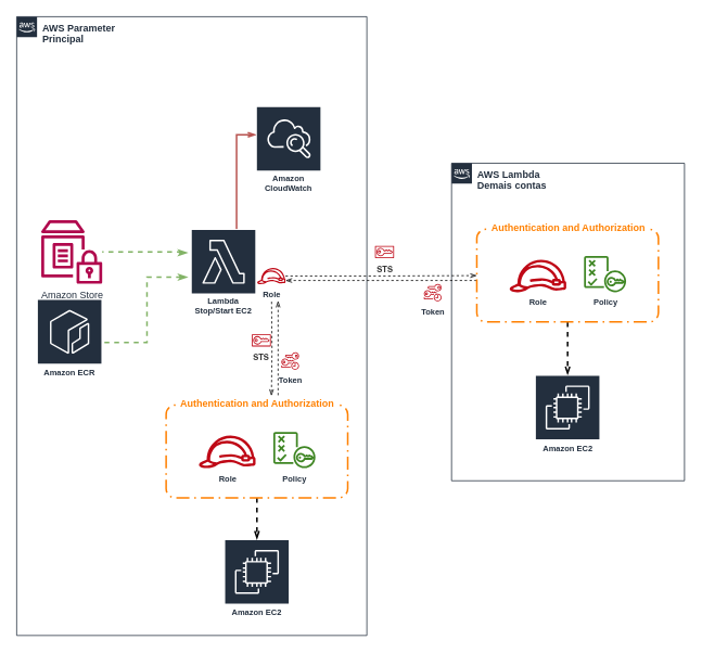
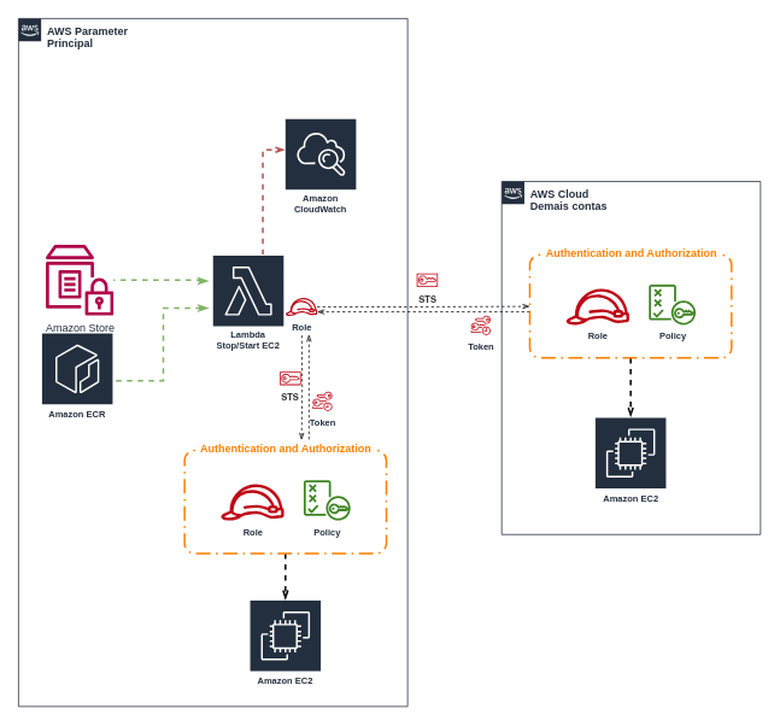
  <mxCell id="0" />
  <mxCell id="1" parent="0" />
- <mxCell id="2" value="AWS Lambda&lt;br&gt;Demais contas" style="points=[[0,0],[0.25,0],[0.5,0],[0.75,0],[1,0],[1,0.25],[1,0.5],[1,0.75],[1,1],[0.75,1],[0.5,1],[0.25,1],[0,1],[0,0.75],[0,0.5],[0,0.25]];outlineConnect=0;gradientColor=none;html=1;whiteSpace=wrap;fontSize=12;fontStyle=1;container=0;pointerEvents=0;collapsible=0;recursiveResize=0;shape=mxgraph.aws4.group;grIcon=mxgraph.aws4.group_aws_cloud_alt;strokeColor=#232F3E;fillColor=none;verticalAlign=top;align=left;spacingLeft=30;fontColor=#232F3E;dashed=0;" parent="1" vertex="1"><mxGeometry x="554" y="200" width="286" height="390" as="geometry" /></mxCell>
+ <mxCell id="2" value="AWS Cloud&lt;br&gt;Demais contas" style="points=[[0,0],[0.25,0],[0.5,0],[0.75,0],[1,0],[1,0.25],[1,0.5],[1,0.75],[1,1],[0.75,1],[0.5,1],[0.25,1],[0,1],[0,0.75],[0,0.5],[0,0.25]];outlineConnect=0;gradientColor=none;html=1;whiteSpace=wrap;fontSize=12;fontStyle=1;container=0;pointerEvents=0;collapsible=0;recursiveResize=0;shape=mxgraph.aws4.group;grIcon=mxgraph.aws4.group_aws_cloud_alt;strokeColor=#232F3E;fillColor=none;verticalAlign=top;align=left;spacingLeft=30;fontColor=#232F3E;dashed=0;" parent="1" vertex="1"><mxGeometry x="554" y="200" width="286" height="390" as="geometry" /></mxCell>
  <mxCell id="3" value="AWS Parameter&lt;br&gt;Principal" style="points=[[0,0],[0.25,0],[0.5,0],[0.75,0],[1,0],[1,0.25],[1,0.5],[1,0.75],[1,1],[0.75,1],[0.5,1],[0.25,1],[0,1],[0,0.75],[0,0.5],[0,0.25]];outlineConnect=0;gradientColor=none;html=1;whiteSpace=wrap;fontSize=12;fontStyle=1;container=0;pointerEvents=0;collapsible=0;recursiveResize=0;shape=mxgraph.aws4.group;grIcon=mxgraph.aws4.group_aws_cloud_alt;strokeColor=#232F3E;fillColor=none;verticalAlign=top;align=left;spacingLeft=30;fontColor=#232F3E;dashed=0;" parent="1" vertex="1"><mxGeometry x="20" y="20" width="430" height="760" as="geometry" /></mxCell>
  <mxCell id="4" value="&lt;span style=&quot;color: rgb(51, 51, 51); font-family: AmazonEmber, &amp;quot;Helvetica Neue&amp;quot;, Helvetica, Arial, sans-serif; font-size: 10px; text-align: left;&quot;&gt;STS&lt;br style=&quot;font-size: 10px;&quot;&gt;&lt;/span&gt;" style="sketch=0;outlineConnect=0;fontColor=#232F3E;gradientColor=none;fillColor=#BF0816;strokeColor=none;dashed=0;verticalLabelPosition=bottom;verticalAlign=top;align=center;html=1;fontSize=10;fontStyle=1;aspect=fixed;pointerEvents=1;shape=mxgraph.aws4.sts;" parent="1" vertex="1"><mxGeometry x="460" y="301.5" width="23.4" height="15" as="geometry" /></mxCell>
  <mxCell id="5" value="Token" style="sketch=0;outlineConnect=0;fontColor=#232F3E;gradientColor=none;fillColor=#BF0816;strokeColor=none;dashed=0;verticalLabelPosition=bottom;verticalAlign=top;align=center;html=1;fontSize=10;fontStyle=1;aspect=fixed;pointerEvents=1;shape=mxgraph.aws4.temporary_security_credential;" parent="1" vertex="1"><mxGeometry x="520" y="348" width="21.72" height="22" as="geometry" /></mxCell>
  <mxCell id="6" style="edgeStyle=orthogonalEdgeStyle;rounded=0;orthogonalLoop=1;jettySize=auto;html=1;dashed=1;fontColor=#FF8000;endArrow=openThin;endFill=0;strokeWidth=1;" parent="1" target="10" edge="1"><mxGeometry relative="1" as="geometry"><mxPoint x="681" y="344" as="sourcePoint" /><mxPoint x="361" y="393.04" as="targetPoint" /><Array as="points"><mxPoint x="690" y="344" /><mxPoint x="690" y="344" /></Array></mxGeometry></mxCell>
  <mxCell id="7" style="edgeStyle=orthogonalEdgeStyle;rounded=0;orthogonalLoop=1;jettySize=auto;html=1;strokeWidth=2;endArrow=openThin;fontColor=#FF8000;dashed=1;endFill=0;" parent="1" source="8" target="19" edge="1"><mxGeometry relative="1" as="geometry" /></mxCell>
  <mxCell id="8" value="" style="points=[[0.25,0,0],[0.5,0,0],[0.75,0,0],[1,0.25,0],[1,0.5,0],[1,0.75,0],[0.75,1,0],[0.5,1,0],[0.25,1,0],[0,0.75,0],[0,0.5,0],[0,0.25,0]];rounded=1;arcSize=10;dashed=1;dashPattern=8 3 1 3;strokeWidth=2;labelPosition=center;verticalLabelPosition=top;align=center;verticalAlign=bottom;strokeColor=#FF8000;fontColor=#FF8000;" parent="1" vertex="1"><mxGeometry x="585" y="281" width="223" height="114" as="geometry" /></mxCell>
  <mxCell id="9" style="edgeStyle=orthogonalEdgeStyle;rounded=0;orthogonalLoop=1;jettySize=auto;html=1;entryX=0.589;entryY=-0.014;entryDx=0;entryDy=0;entryPerimeter=0;endArrow=openThin;fontColor=#FF8000;dashed=1;endFill=0;strokeWidth=1;" parent="1" target="25" edge="1"><mxGeometry relative="1" as="geometry"><mxPoint x="333" y="370" as="sourcePoint" /></mxGeometry></mxCell>
  <mxCell id="10" value="Role" style="sketch=0;outlineConnect=0;fontColor=#232F3E;gradientColor=none;fillColor=#BF0816;strokeColor=none;dashed=0;verticalLabelPosition=bottom;verticalAlign=top;align=center;html=1;fontSize=10;fontStyle=1;aspect=fixed;pointerEvents=1;shape=mxgraph.aws4.role;" parent="1" vertex="1"><mxGeometry x="315" y="328.5" width="35.45" height="20" as="geometry" /></mxCell>
  <mxCell id="11" value="Policy" style="sketch=0;outlineConnect=0;fontColor=#232F3E;gradientColor=none;fillColor=#3F8624;strokeColor=none;dashed=0;verticalLabelPosition=bottom;verticalAlign=top;align=center;html=1;fontSize=10;fontStyle=1;aspect=fixed;pointerEvents=1;shape=mxgraph.aws4.policy;" parent="1" vertex="1"><mxGeometry x="716.6" y="314" width="51.81" height="44.5" as="geometry" /></mxCell>
  <mxCell id="12" value="Authentication and Authorization" style="text;html=1;align=center;verticalAlign=middle;resizable=0;points=[];autosize=1;strokeColor=none;fillColor=default;fontColor=#FF8000;fontStyle=1" parent="1" vertex="1"><mxGeometry x="596.5" y="270" width="200" height="20" as="geometry" /></mxCell>
  <mxCell id="13" value="Amazon EC2" style="sketch=0;outlineConnect=0;fontColor=#232F3E;gradientColor=none;strokeColor=#ffffff;fillColor=#232F3E;dashed=0;verticalLabelPosition=middle;verticalAlign=bottom;align=center;html=1;whiteSpace=wrap;fontSize=10;fontStyle=1;spacing=3;shape=mxgraph.aws4.productIcon;prIcon=mxgraph.aws4.ec2;" parent="1" vertex="1"><mxGeometry x="275" y="662" width="80" height="100" as="geometry" /></mxCell>
  <mxCell id="14" style="edgeStyle=orthogonalEdgeStyle;rounded=0;orthogonalLoop=1;jettySize=auto;html=1;endArrow=none;fontColor=#FF8000;strokeWidth=2;dashed=1;endFill=0;startArrow=classicThin;startFill=1;fillColor=#d5e8d4;strokeColor=#82b366;" edge="1" parent="1" target="29"><mxGeometry relative="1" as="geometry"><mxPoint x="230" y="310" as="sourcePoint" /><Array as="points"><mxPoint x="220" y="310" /><mxPoint x="220" y="309" /></Array></mxGeometry></mxCell>
  <mxCell id="15" style="edgeStyle=orthogonalEdgeStyle;rounded=0;orthogonalLoop=1;jettySize=auto;html=1;endArrow=none;endFill=0;fontColor=#FF8000;strokeWidth=2;dashed=1;startArrow=classicThin;startFill=1;fillColor=#d5e8d4;strokeColor=#82b366;" edge="1" parent="1" target="30"><mxGeometry relative="1" as="geometry"><mxPoint x="230" y="340" as="sourcePoint" /><Array as="points"><mxPoint x="180" y="340" /><mxPoint x="180" y="420" /></Array></mxGeometry></mxCell>
- <mxCell id="16" style="edgeStyle=orthogonalEdgeStyle;rounded=0;orthogonalLoop=1;jettySize=auto;html=1;startArrow=none;startFill=0;endArrow=openThin;endFill=0;strokeColor=#b85450;fontColor=#FF8000;strokeWidth=2;dashed=0;fillColor=#f8cecc;" edge="1" parent="1" source="17" target="31"><mxGeometry relative="1" as="geometry"><Array as="points"><mxPoint x="290" y="165" /></Array></mxGeometry></mxCell>
+ <mxCell id="16" style="edgeStyle=orthogonalEdgeStyle;rounded=0;orthogonalLoop=1;jettySize=auto;html=1;startArrow=none;startFill=0;endArrow=openThin;endFill=0;strokeColor=#b85450;fontColor=#FF8000;strokeWidth=2;dashed=1;fillColor=#f8cecc;" edge="1" parent="1" source="17" target="31"><mxGeometry relative="1" as="geometry"><Array as="points"><mxPoint x="290" y="165" /></Array></mxGeometry></mxCell>
  <mxCell id="17" value="Lambda Stop/Start EC2" style="sketch=0;outlineConnect=0;fontColor=#232F3E;gradientColor=none;strokeColor=#ffffff;fillColor=#232F3E;dashed=0;verticalLabelPosition=middle;verticalAlign=bottom;align=center;html=1;whiteSpace=wrap;fontSize=10;fontStyle=1;spacing=3;shape=mxgraph.aws4.productIcon;prIcon=mxgraph.aws4.lambda;" parent="1" vertex="1"><mxGeometry x="234" y="281" width="80" height="109.5" as="geometry" /></mxCell>
  <mxCell id="18" style="edgeStyle=orthogonalEdgeStyle;rounded=0;orthogonalLoop=1;jettySize=auto;html=1;dashed=1;fontColor=#FF8000;endArrow=openThin;endFill=0;strokeWidth=1;" parent="1" source="10" target="8" edge="1"><mxGeometry relative="1" as="geometry"><mxPoint x="356.95" y="298" as="sourcePoint" /><Array as="points" /></mxGeometry></mxCell>
  <mxCell id="19" value="Amazon EC2" style="sketch=0;outlineConnect=0;fontColor=#232F3E;gradientColor=none;strokeColor=#ffffff;fillColor=#232F3E;dashed=0;verticalLabelPosition=middle;verticalAlign=bottom;align=center;html=1;whiteSpace=wrap;fontSize=10;fontStyle=1;spacing=3;shape=mxgraph.aws4.productIcon;prIcon=mxgraph.aws4.ec2;" parent="1" vertex="1"><mxGeometry x="656.5" y="460" width="80" height="100" as="geometry" /></mxCell>
  <mxCell id="20" value="Role" style="sketch=0;outlineConnect=0;fontColor=#232F3E;gradientColor=none;fillColor=#BF0816;strokeColor=none;dashed=0;verticalLabelPosition=bottom;verticalAlign=top;align=center;html=1;fontSize=10;fontStyle=1;aspect=fixed;pointerEvents=1;shape=mxgraph.aws4.role;" parent="1" vertex="1"><mxGeometry x="624.6" y="318.5" width="70.9" height="40" as="geometry" /></mxCell>
  <mxCell id="21" style="edgeStyle=orthogonalEdgeStyle;rounded=0;orthogonalLoop=1;jettySize=auto;html=1;endArrow=openThin;fontColor=#FF8000;dashed=1;endFill=0;strokeWidth=1;" parent="1" source="23" edge="1"><mxGeometry relative="1" as="geometry"><mxPoint x="341" y="369" as="targetPoint" /><Array as="points"><mxPoint x="341" y="385" /><mxPoint x="341" y="385" /></Array></mxGeometry></mxCell>
  <mxCell id="22" style="edgeStyle=orthogonalEdgeStyle;rounded=0;orthogonalLoop=1;jettySize=auto;html=1;strokeWidth=2;endArrow=openThin;fontColor=#FF8000;dashed=1;endFill=0;" parent="1" source="23" target="13" edge="1"><mxGeometry relative="1" as="geometry" /></mxCell>
  <mxCell id="23" value="" style="points=[[0.25,0,0],[0.5,0,0],[0.75,0,0],[1,0.25,0],[1,0.5,0],[1,0.75,0],[0.75,1,0],[0.5,1,0],[0.25,1,0],[0,0.75,0],[0,0.5,0],[0,0.25,0]];rounded=1;arcSize=10;dashed=1;dashPattern=8 3 1 3;strokeWidth=2;labelPosition=center;verticalLabelPosition=top;align=center;verticalAlign=bottom;strokeColor=#FF8000;fontColor=#FF8000;" parent="1" vertex="1"><mxGeometry x="203.5" y="497" width="223" height="114" as="geometry" /></mxCell>
  <mxCell id="24" value="Policy" style="sketch=0;outlineConnect=0;fontColor=#232F3E;gradientColor=none;fillColor=#3F8624;strokeColor=none;dashed=0;verticalLabelPosition=bottom;verticalAlign=top;align=center;html=1;fontSize=10;fontStyle=1;aspect=fixed;pointerEvents=1;shape=mxgraph.aws4.policy;" parent="1" vertex="1"><mxGeometry x="335.1" y="530" width="51.81" height="44.5" as="geometry" /></mxCell>
  <mxCell id="25" value="Authentication and Authorization" style="text;html=1;align=center;verticalAlign=middle;resizable=0;points=[];autosize=1;strokeColor=none;fillColor=default;fontColor=#FF8000;fontStyle=1" parent="1" vertex="1"><mxGeometry x="215" y="486" width="200" height="20" as="geometry" /></mxCell>
  <mxCell id="26" value="Role" style="sketch=0;outlineConnect=0;fontColor=#232F3E;gradientColor=none;fillColor=#BF0816;strokeColor=none;dashed=0;verticalLabelPosition=bottom;verticalAlign=top;align=center;html=1;fontSize=10;fontStyle=1;aspect=fixed;pointerEvents=1;shape=mxgraph.aws4.role;" parent="1" vertex="1"><mxGeometry x="243.1" y="534.5" width="70.9" height="40" as="geometry" /></mxCell>
  <mxCell id="27" value="&lt;span style=&quot;color: rgb(51, 51, 51); font-family: AmazonEmber, &amp;quot;Helvetica Neue&amp;quot;, Helvetica, Arial, sans-serif; font-size: 10px; text-align: left;&quot;&gt;STS&lt;br style=&quot;font-size: 10px;&quot;&gt;&lt;/span&gt;" style="sketch=0;outlineConnect=0;fontColor=#232F3E;gradientColor=none;fillColor=#BF0816;strokeColor=none;dashed=0;verticalLabelPosition=bottom;verticalAlign=top;align=center;html=1;fontSize=10;fontStyle=1;aspect=fixed;pointerEvents=1;shape=mxgraph.aws4.sts;" parent="1" vertex="1"><mxGeometry x="308.7" y="410" width="23.4" height="15" as="geometry" /></mxCell>
  <mxCell id="28" value="Token" style="sketch=0;outlineConnect=0;fontColor=#232F3E;gradientColor=none;fillColor=#BF0816;strokeColor=none;dashed=0;verticalLabelPosition=bottom;verticalAlign=top;align=center;html=1;fontSize=10;fontStyle=1;aspect=fixed;pointerEvents=1;shape=mxgraph.aws4.temporary_security_credential;" parent="1" vertex="1"><mxGeometry x="345" y="432" width="21.72" height="22" as="geometry" /></mxCell>
  <mxCell id="29" value="Amazon Store" style="sketch=0;outlineConnect=0;fontColor=#232F3E;gradientColor=none;fillColor=#B0084D;strokeColor=none;dashed=0;verticalLabelPosition=bottom;verticalAlign=top;align=center;html=1;fontSize=12;fontStyle=0;aspect=fixed;pointerEvents=1;shape=mxgraph.aws4.parameter_store;" vertex="1" parent="1"><mxGeometry x="50" y="270" width="75" height="78" as="geometry" /></mxCell>
  <mxCell id="30" value="Amazon ECR" style="sketch=0;outlineConnect=0;fontColor=#232F3E;gradientColor=none;strokeColor=#ffffff;fillColor=#232F3E;dashed=0;verticalLabelPosition=middle;verticalAlign=bottom;align=center;html=1;whiteSpace=wrap;fontSize=10;fontStyle=1;spacing=3;shape=mxgraph.aws4.productIcon;prIcon=mxgraph.aws4.ecr;" vertex="1" parent="1"><mxGeometry x="45" y="367" width="80" height="100" as="geometry" /></mxCell>
  <mxCell id="31" value="Amazon CloudWatch" style="sketch=0;outlineConnect=0;fontColor=#232F3E;gradientColor=none;strokeColor=#ffffff;fillColor=#232F3E;dashed=0;verticalLabelPosition=middle;verticalAlign=bottom;align=center;html=1;whiteSpace=wrap;fontSize=10;fontStyle=1;spacing=3;shape=mxgraph.aws4.productIcon;prIcon=mxgraph.aws4.cloudwatch;" vertex="1" parent="1"><mxGeometry x="314" y="130" width="80" height="110" as="geometry" /></mxCell>
